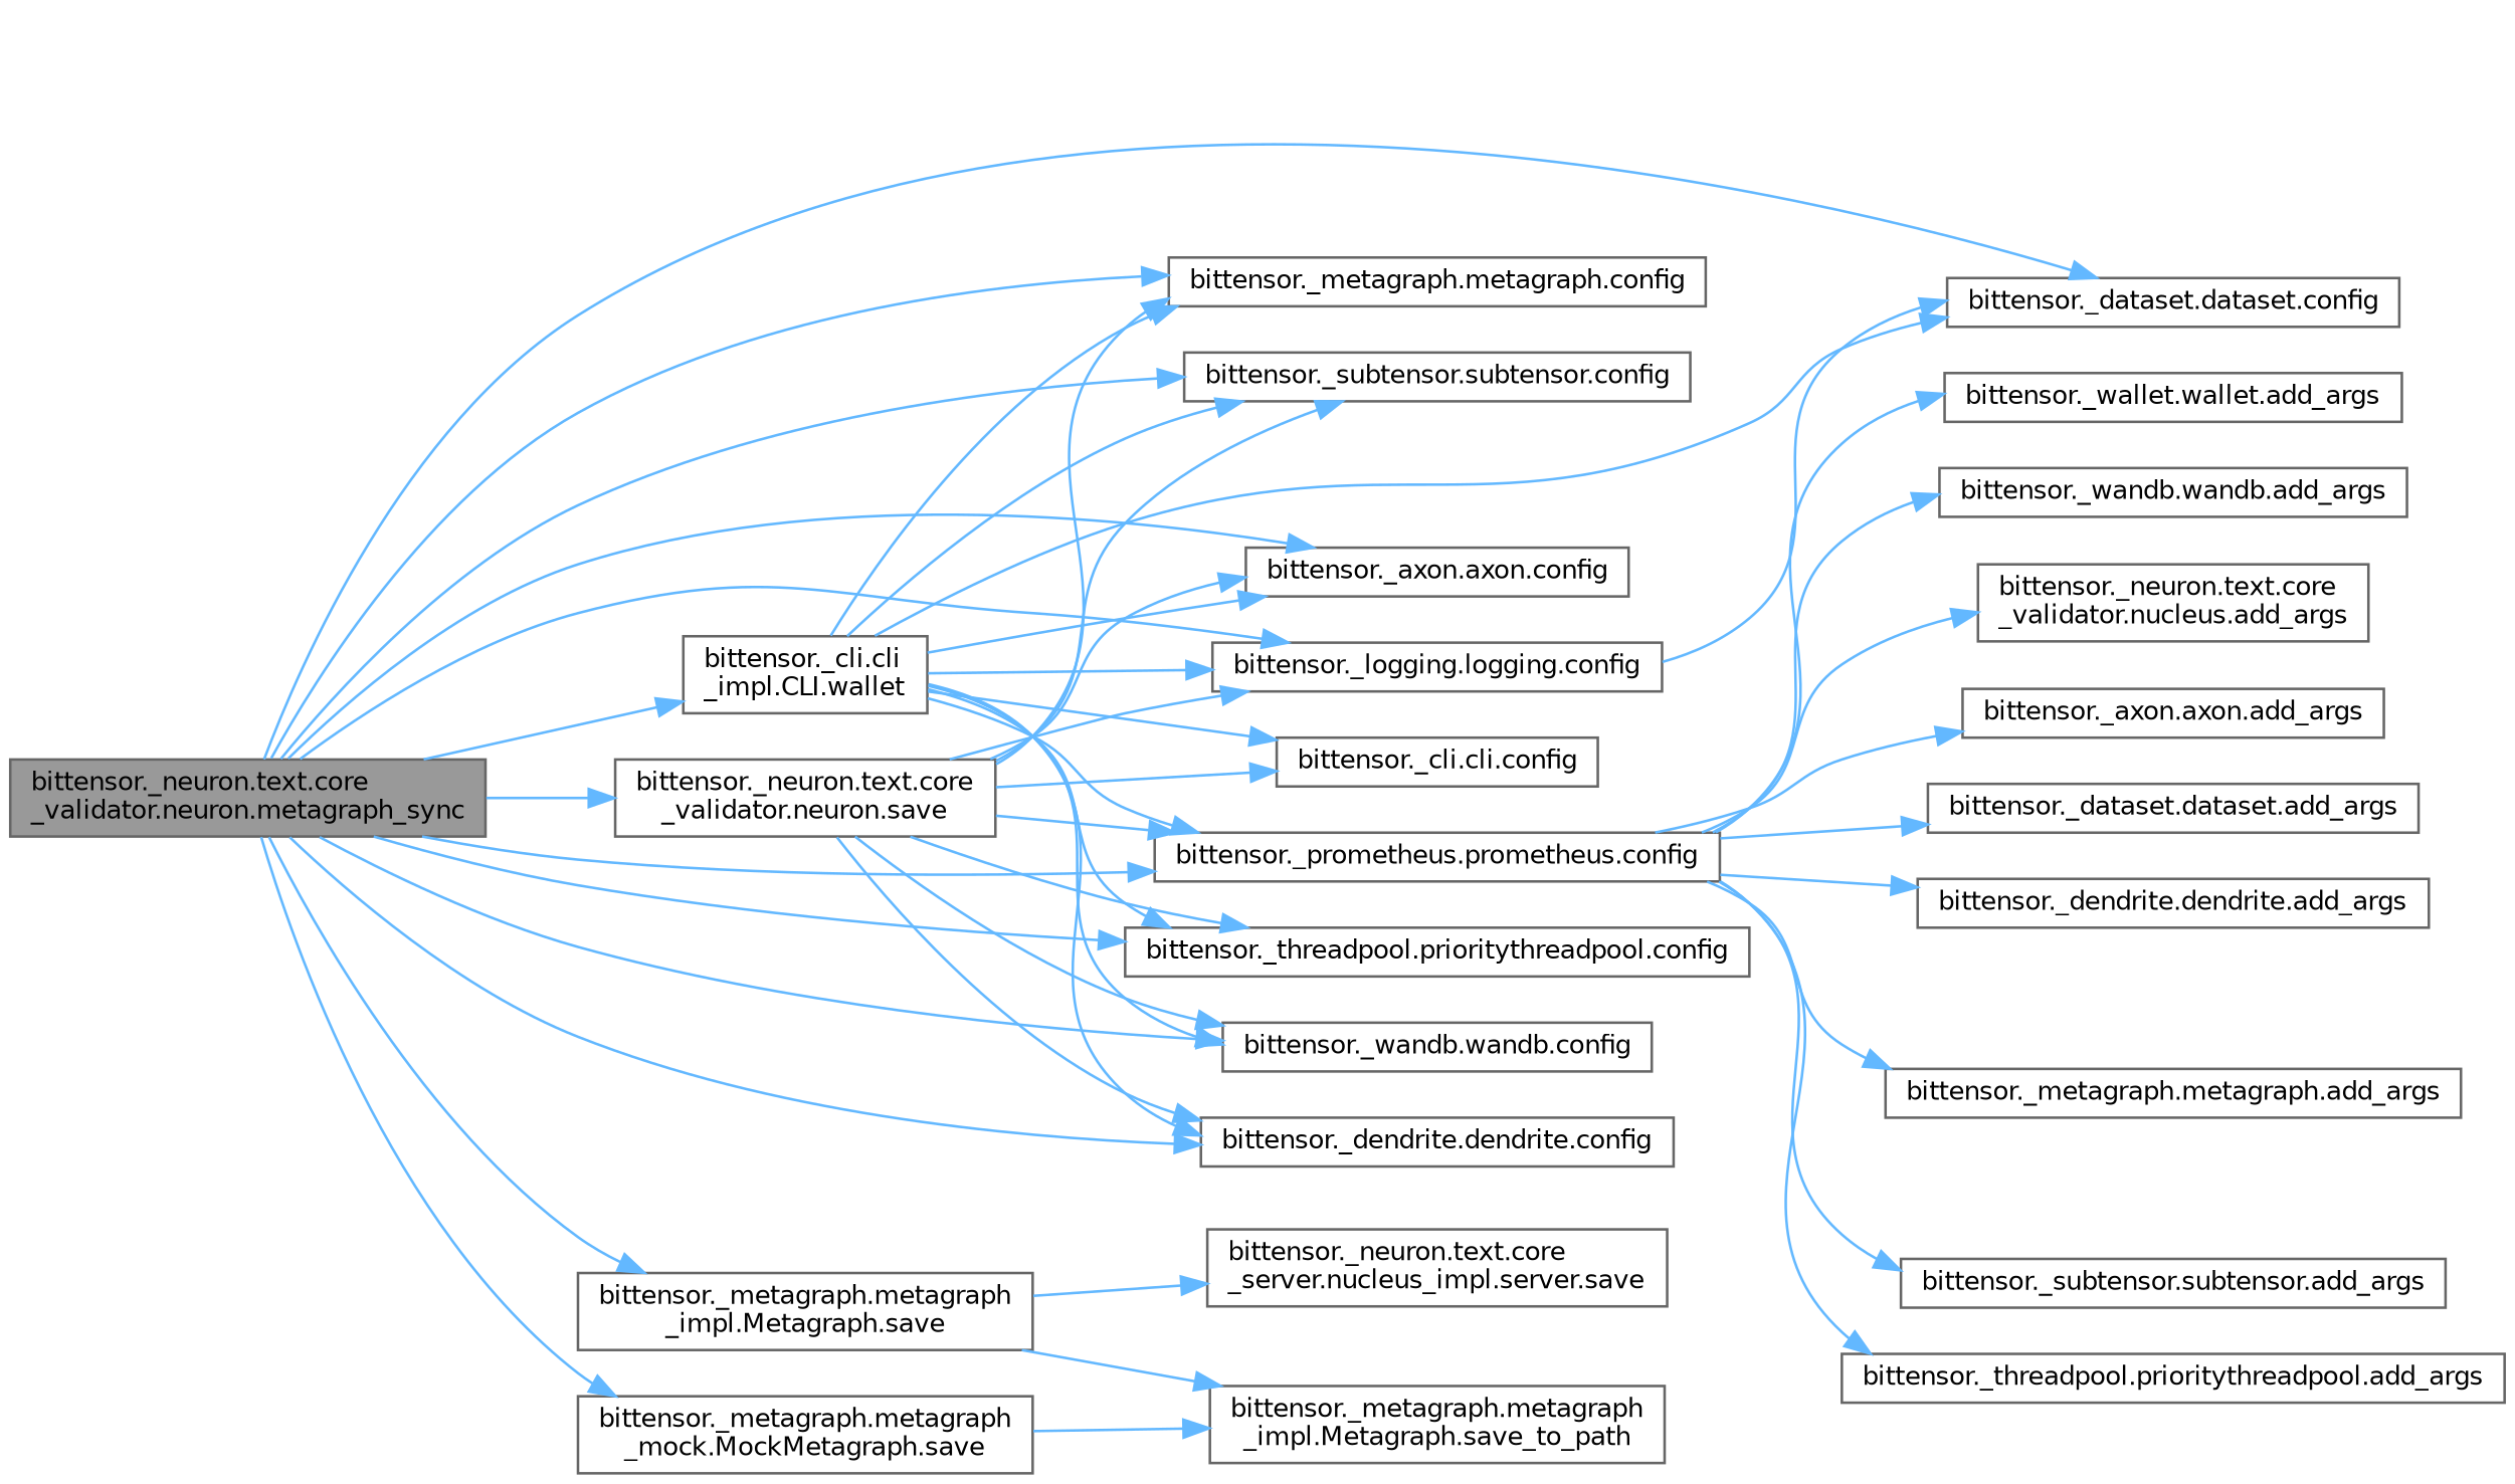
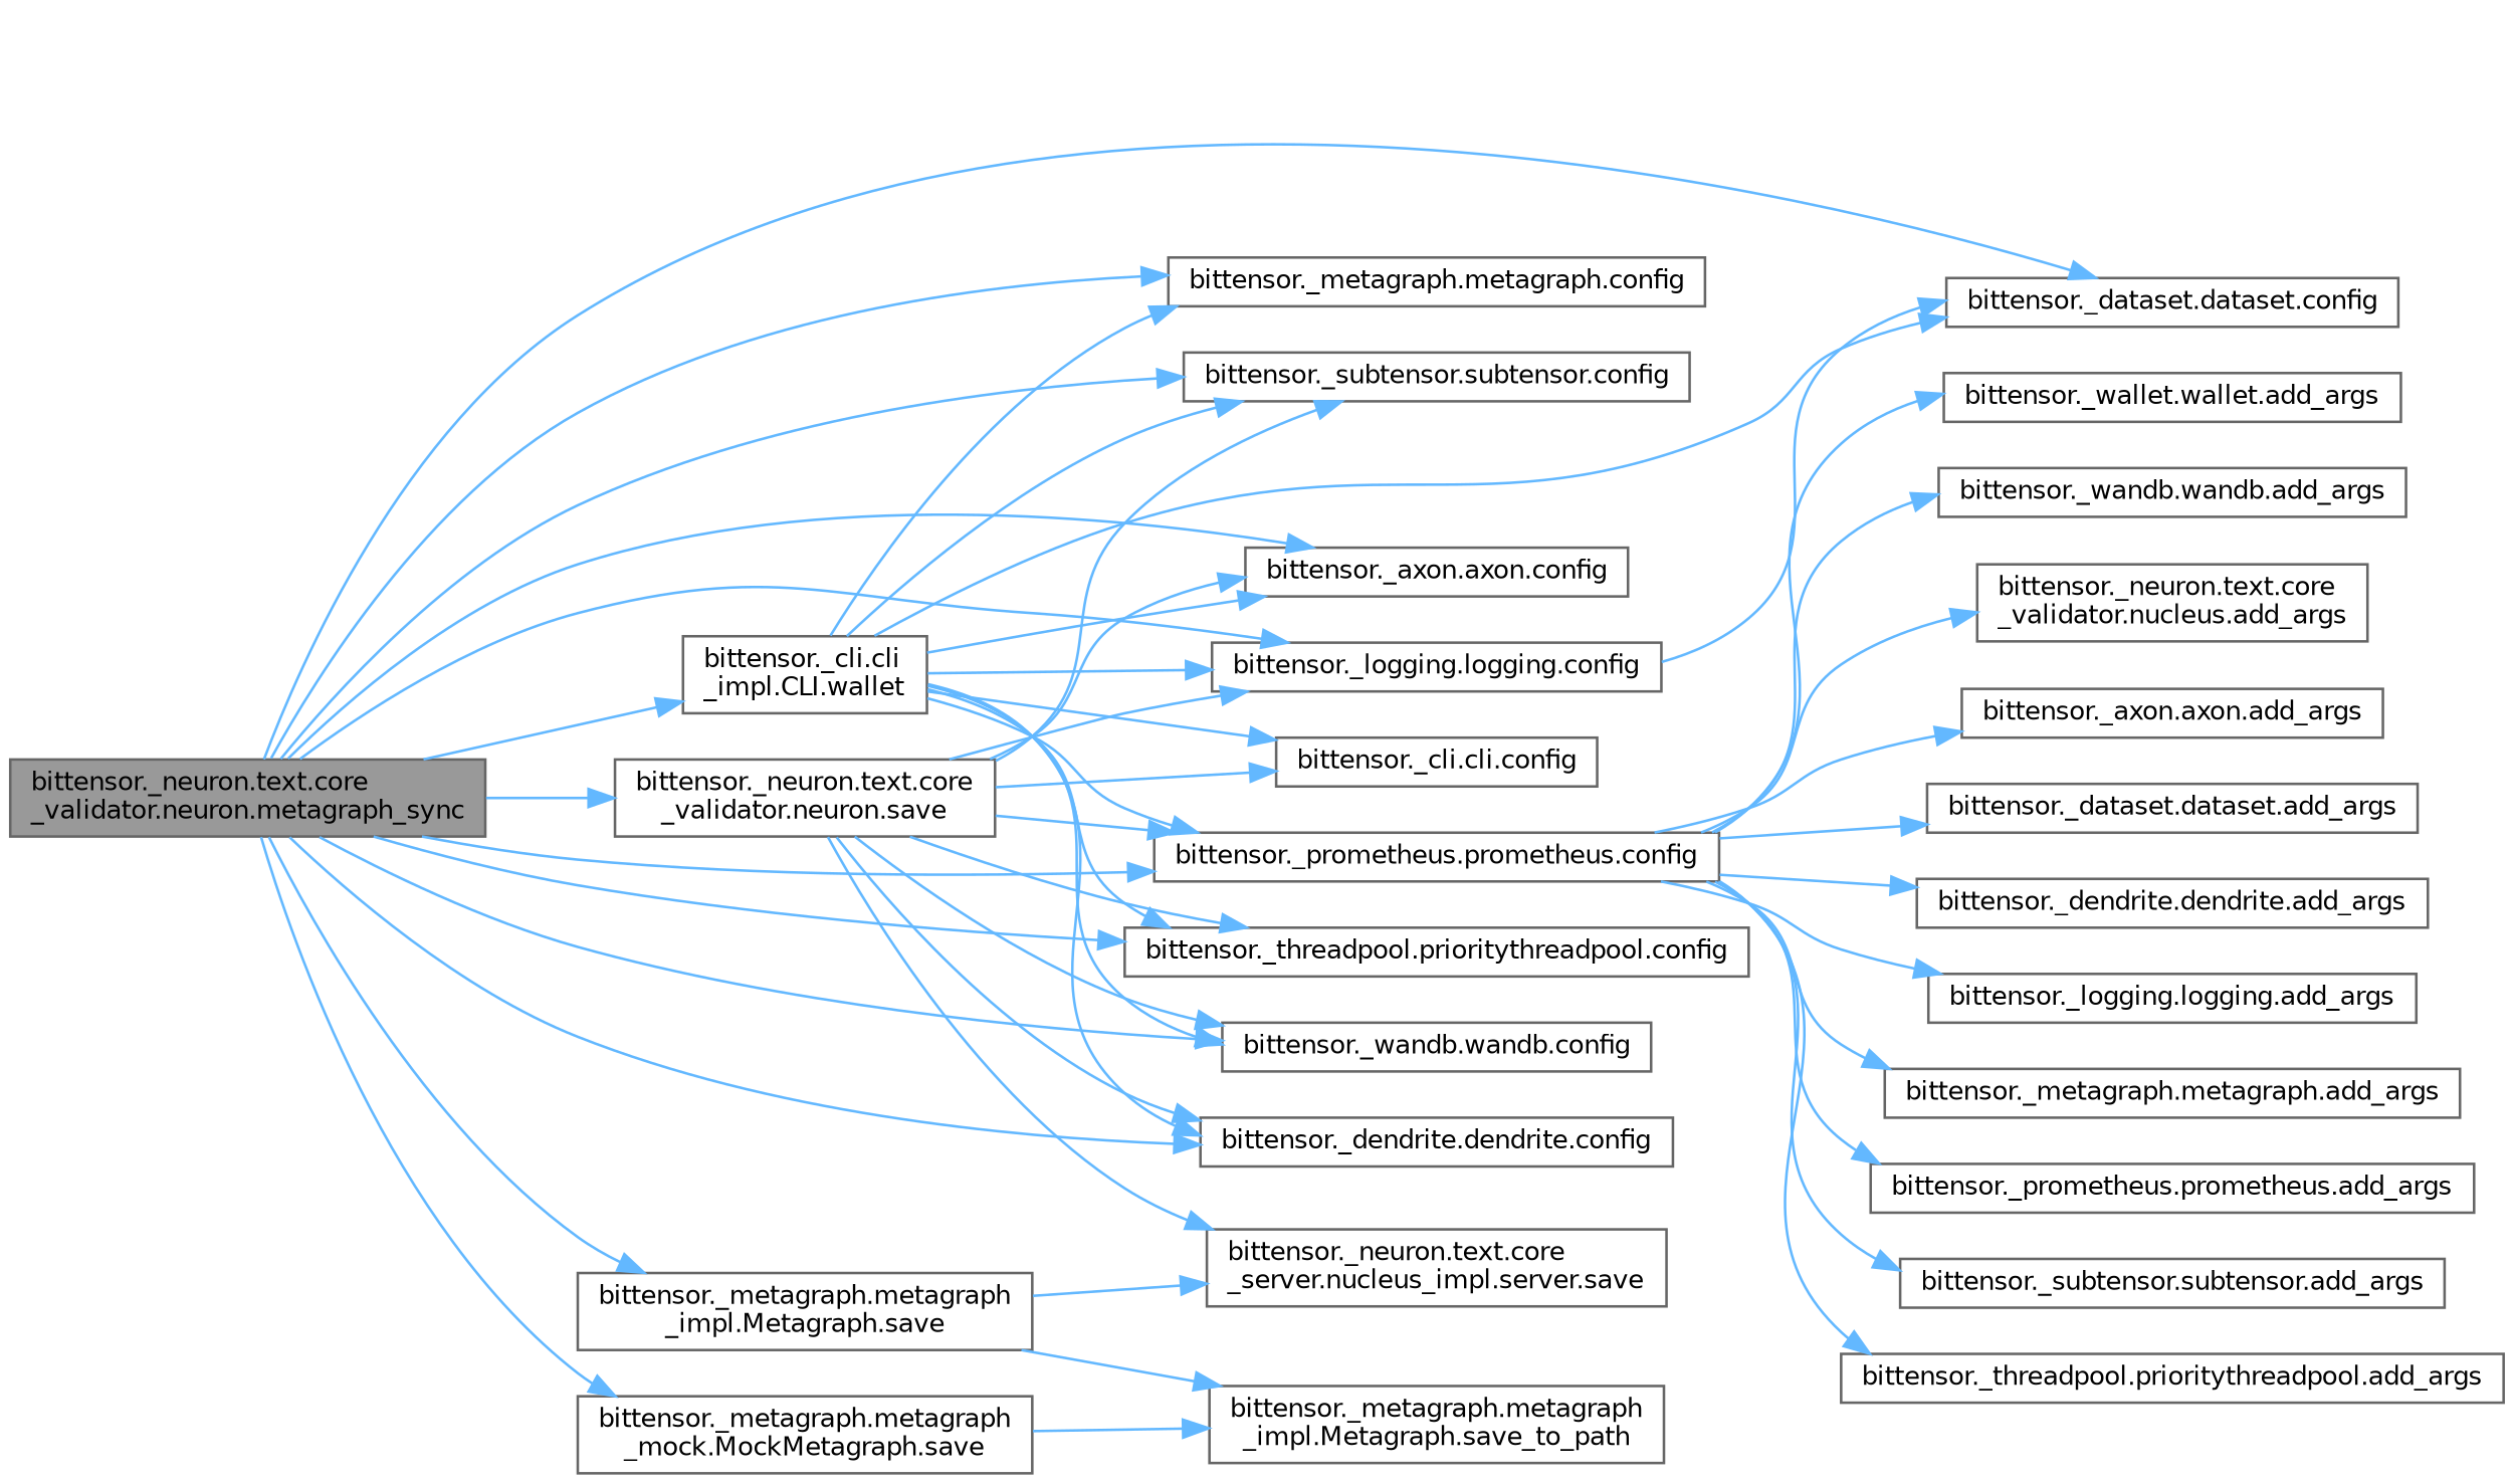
  digraph {
    rankdir=LR
    node [color=grey40 fillcolor=white fontname=Helvetica fontsize=10 shape=box style=filled]
    edge [color=steelblue1 fontname=Helvetica fontsize=10 labelfontname=Helvetica labelfontsize=10 style=solid]
    n1 [color=gray40 fillcolor=grey60 fontcolor=black height=0.2 label="bittensor._neuron.text.core\l_validator.neuron.metagraph_sync" width=0.4]
    n2 [height=0.2 label="bittensor._dataset.dataset.config" width=0.4]
    n3 [height=0.2 label="bittensor._metagraph.metagraph.config" width=0.4]
    n4 [height=0.2 label="bittensor._subtensor.subtensor.config" width=0.4]
    n5 [height=0.2 label="bittensor._axon.axon.config" width=0.4]
    n6 [height=0.2 label="bittensor._dendrite.dendrite.config" width=0.4]
    n7 [height=0.2 label="bittensor._logging.logging.config" width=0.4]
    n8 [height=0.2 label="bittensor._prometheus.prometheus.config" width=0.4]
    n9 [height=0.2 label="bittensor._threadpool.prioritythreadpool.config" width=0.4]
    n10 [height=0.2 label="bittensor._wandb.wandb.config" width=0.4]
    n11 [height=0.2 label="bittensor._cli.cli\l_impl.CLI.wallet" width=0.4]
    n12 [height=0.2 label="bittensor._neuron.text.core\l_validator.neuron.save" width=0.4]
    n13 [height=0.2 label="bittensor._metagraph.metagraph\l_impl.Metagraph.save" width=0.4]
    n14 [height=0.2 label="bittensor._metagraph.metagraph\l_mock.MockMetagraph.save" width=0.4]
    n15 [height=0.2 label="bittensor._axon.axon.add_args" width=0.4]
    n16 [height=0.2 label="bittensor._dataset.dataset.add_args" width=0.4]
    n17 [height=0.2 label="bittensor._dendrite.dendrite.add_args" width=0.4]
+   n18 [height=0.2 label="bittensor._logging.logging.add_args" width=0.4]
    n19 [height=0.2 label="bittensor._metagraph.metagraph.add_args" width=0.4]
+   n20 [height=0.2 label="bittensor._prometheus.prometheus.add_args" width=0.4]
    n21 [height=0.2 label="bittensor._subtensor.subtensor.add_args" width=0.4]
    n22 [height=0.2 label="bittensor._threadpool.prioritythreadpool.add_args" width=0.4]
    n23 [height=0.2 label="bittensor._wallet.wallet.add_args" width=0.4]
    n24 [height=0.2 label="bittensor._wandb.wandb.add_args" width=0.4]
    n25 [height=0.2 label="bittensor._neuron.text.core\l_validator.nucleus.add_args" width=0.4]
    n26 [height=0.2 label="bittensor._cli.cli.config" width=0.4]
    n27 [height=0.2 label="bittensor._neuron.text.core\l_server.nucleus_impl.server.save" width=0.4]
    n28 [height=0.2 label="bittensor._metagraph.metagraph\l_impl.Metagraph.save_to_path" width=0.4]
    n1 -> n2
    n1 -> n3
    n1 -> n4
    n1 -> n5
    n1 -> n6
    n1 -> n7
    n1 -> n8
    n1 -> n9
    n1 -> n10
    n1 -> n11
    n1 -> n12
    n1 -> n13
    n1 -> n14
    n7 -> n2
    n8 -> n15
    n8 -> n16
    n8 -> n17
+   n8 -> n18
    n8 -> n19
+   n8 -> n20
    n8 -> n21
    n8 -> n22
    n8 -> n23
    n8 -> n24
    n8 -> n25
    n11 -> n2
    n11 -> n3
    n11 -> n4
    n11 -> n5
    n11 -> n6
    n11 -> n7
    n11 -> n8
    n11 -> n9
    n11 -> n10
    n11 -> n26
-   n12 -> n3
+   n12 -> n27
    n12 -> n4
    n12 -> n5
    n12 -> n6
    n12 -> n7
    n12 -> n8
    n12 -> n9
    n12 -> n10
    n12 -> n26
    n13 -> n27
    n13 -> n28
    n14 -> n28
  }
